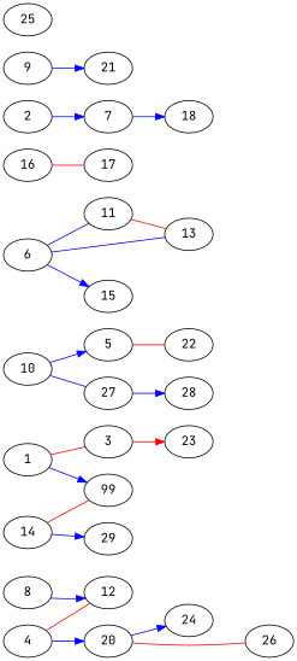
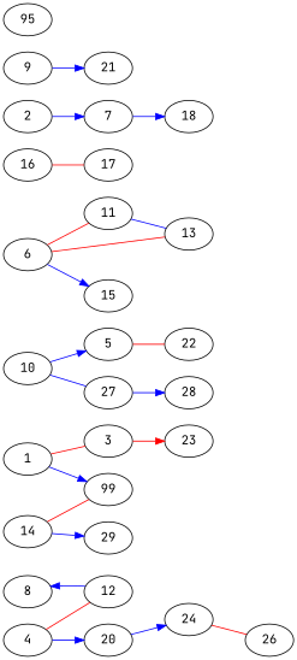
  digraph {
    fontname="JetBrains Mono"
    rankdir=LR
    node [fontname="JetBrains Mono"]
    edge [color=blue fontname="JetBrains Mono"]
    8
    1
    3
    4
    12
    5
    22
    6
    11
    13
    10
    27
    14
    n14 [label=99]
    16
    17
    24
    26
    2
    7
    23
    20
    15
    18
    9
    21
    29
    28
-   25
+   25 [label=95]
    subgraph sub_1 {
      8
      1
      3
      4
      12
      5
      22
      6
      11
      13
      10
      27
      14
      n14
      16
      17
      24
      26
    }
    subgraph sub_2 {
      8
      1
      3
      4
      12
      6
      11
      10
      27
      14
      n14
      16
      24
      2
      7
      23
      20
      15
      18
      9
      21
      29
      28
    }
-   8 -> 12
+   12 -> 8
    1 -> 3 [color=red dir=none]
    1 -> n14
    3 -> 23 [color=red]
    4 -> 12 [color=red dir=none]
    4 -> 20
    5 -> 22 [color=red dir=none]
-   6 -> 11 [dir=none]
-   6 -> 13 [dir=none]
+   6 -> 11 [color=red dir=none]
+   6 -> 13 [color=red dir=none]
    6 -> 15
-   11 -> 13 [color=red dir=none]
+   11 -> 13 [dir=none]
    10 -> 5
    10 -> 27 [dir=none]
    27 -> 28
    14 -> n14 [color=red dir=none]
    14 -> 29
    16 -> 17 [color=red dir=none]
-   20 -> 26 [color=red dir=none]
+   24 -> 26 [color=red dir=none]
    2 -> 7
    7 -> 18
    20 -> 24
    9 -> 21
  }
